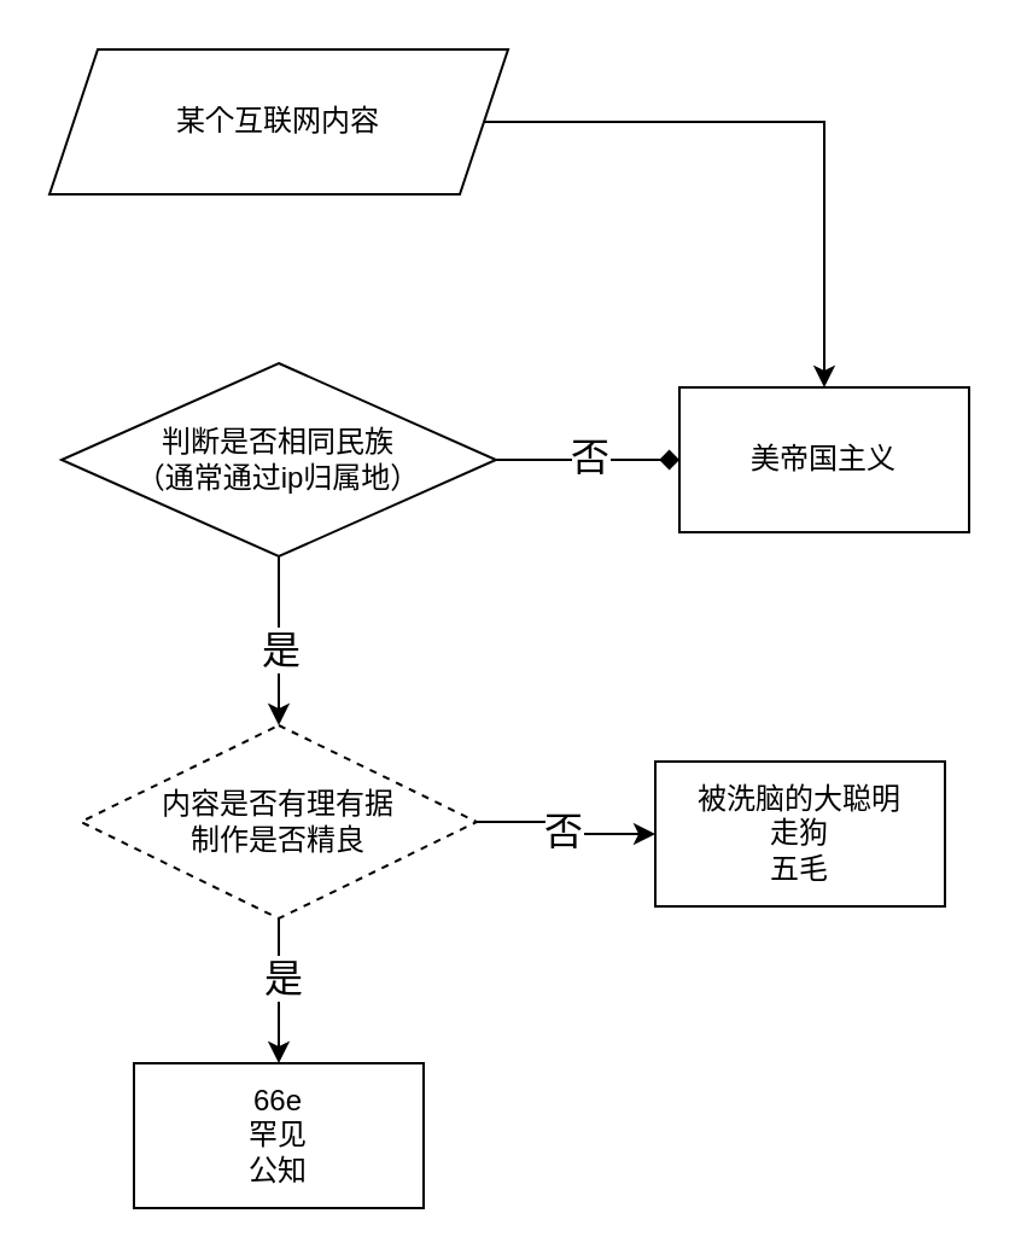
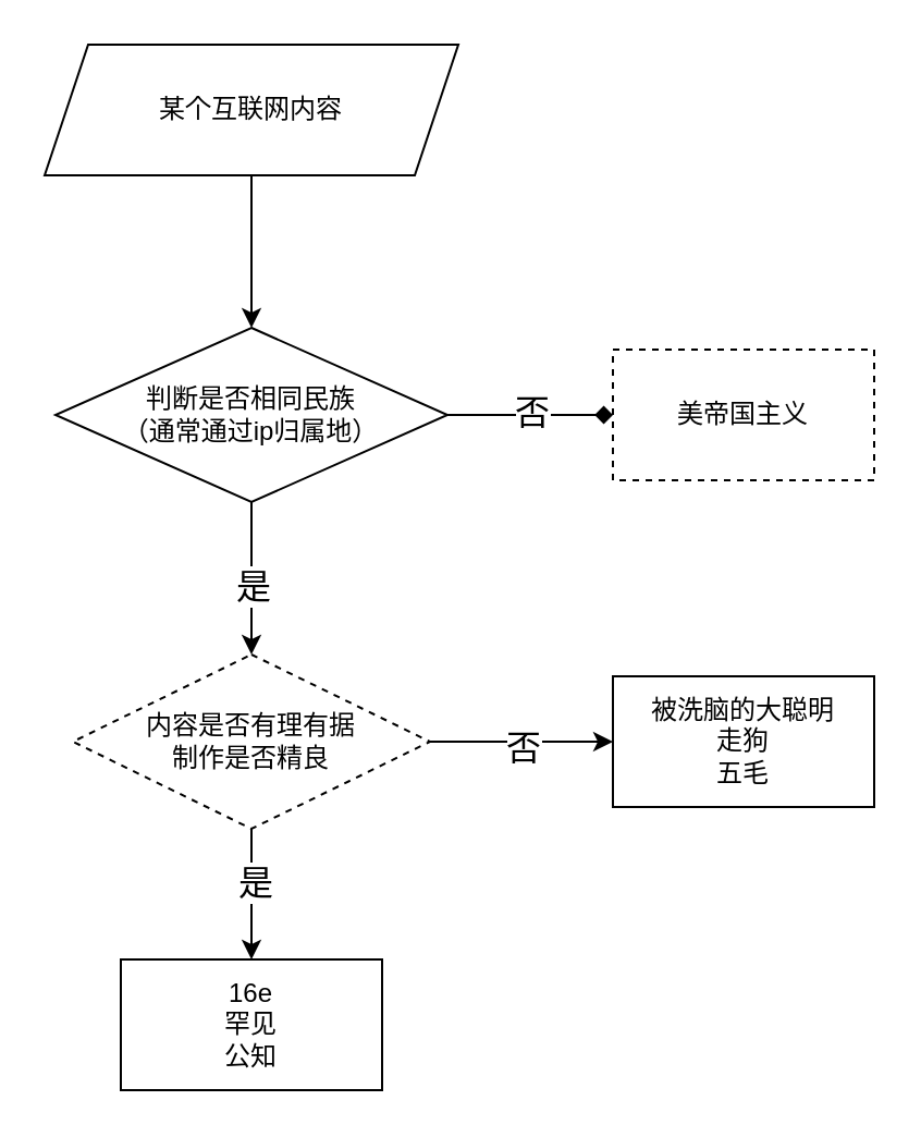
  <mxCell id="0" />
  <mxCell id="1" parent="0" />
- <mxCell id="2" style="edgeStyle=orthogonalEdgeStyle;rounded=0;orthogonalLoop=1;jettySize=auto;html=1;" edge="1" parent="1" source="3" target="9"><mxGeometry relative="1" as="geometry" /></mxCell>
+ <mxCell id="2" style="edgeStyle=orthogonalEdgeStyle;rounded=0;orthogonalLoop=1;jettySize=auto;html=1;entryX=0.5;entryY=0;entryDx=0;entryDy=0;" edge="1" parent="1" source="3" target="8"><mxGeometry relative="1" as="geometry" /></mxCell>
  <mxCell id="3" value="某个互联网内容" style="shape=parallelogram;perimeter=parallelogramPerimeter;whiteSpace=wrap;html=1;fixedSize=1;" vertex="1" parent="1"><mxGeometry x="20" y="20" width="190" height="60" as="geometry" /></mxCell>
  <mxCell id="4" style="edgeStyle=orthogonalEdgeStyle;rounded=0;orthogonalLoop=1;jettySize=auto;html=1;entryX=0;entryY=0.5;entryDx=0;entryDy=0;endArrow=diamond;" edge="1" parent="1" source="8" target="9"><mxGeometry relative="1" as="geometry" /></mxCell>
  <mxCell id="5" value="&lt;font style=&quot;font-size: 16px;&quot;&gt;否&lt;/font&gt;" style="edgeLabel;html=1;align=center;verticalAlign=middle;resizable=0;points=[];" vertex="1" connectable="0" parent="4"><mxGeometry y="2" relative="1" as="geometry"><mxPoint as="offset" /></mxGeometry></mxCell>
  <mxCell id="6" style="edgeStyle=orthogonalEdgeStyle;rounded=0;orthogonalLoop=1;jettySize=auto;html=1;entryX=0.5;entryY=0;entryDx=0;entryDy=0;" edge="1" parent="1" source="8" target="14"><mxGeometry relative="1" as="geometry" /></mxCell>
  <mxCell id="7" value="&lt;font style=&quot;font-size: 16px;&quot;&gt;是&lt;/font&gt;" style="edgeLabel;html=1;align=center;verticalAlign=middle;resizable=0;points=[];" vertex="1" connectable="0" parent="6"><mxGeometry x="0.086" relative="1" as="geometry"><mxPoint as="offset" /></mxGeometry></mxCell>
  <mxCell id="8" value="判断是否相同民族&lt;br&gt;（通常通过ip归属地）" style="rhombus;whiteSpace=wrap;html=1;" vertex="1" parent="1"><mxGeometry x="25" y="150" width="180" height="80" as="geometry" /></mxCell>
- <mxCell id="9" value="美帝国主义" style="rounded=0;whiteSpace=wrap;html=1;" vertex="1" parent="1"><mxGeometry x="281" y="160" width="120" height="60" as="geometry" /></mxCell>
+ <mxCell id="9" value="美帝国主义" style="rounded=0;whiteSpace=wrap;html=1;dashed=1;" vertex="1" parent="1"><mxGeometry x="281" y="160" width="120" height="60" as="geometry" /></mxCell>
  <mxCell id="10" style="edgeStyle=orthogonalEdgeStyle;rounded=0;orthogonalLoop=1;jettySize=auto;html=1;entryX=0;entryY=0.5;entryDx=0;entryDy=0;" edge="1" parent="1" source="14" target="15"><mxGeometry relative="1" as="geometry" /></mxCell>
  <mxCell id="11" value="&lt;font style=&quot;font-size: 16px;&quot;&gt;否&lt;/font&gt;" style="edgeLabel;html=1;align=center;verticalAlign=middle;resizable=0;points=[];" vertex="1" connectable="0" parent="10"><mxGeometry y="-2" relative="1" as="geometry"><mxPoint as="offset" /></mxGeometry></mxCell>
  <mxCell id="12" style="edgeStyle=orthogonalEdgeStyle;rounded=0;orthogonalLoop=1;jettySize=auto;html=1;entryX=0.5;entryY=0;entryDx=0;entryDy=0;" edge="1" parent="1" source="14" target="16"><mxGeometry relative="1" as="geometry" /></mxCell>
  <mxCell id="13" value="&lt;font style=&quot;font-size: 16px;&quot;&gt;是&lt;/font&gt;" style="edgeLabel;html=1;align=center;verticalAlign=middle;resizable=0;points=[];" vertex="1" connectable="0" parent="12"><mxGeometry x="-0.2" y="1" relative="1" as="geometry"><mxPoint as="offset" /></mxGeometry></mxCell>
  <mxCell id="14" value="内容是否有理有据&lt;br&gt;制作是否精良" style="rhombus;whiteSpace=wrap;html=1;dashed=1;" vertex="1" parent="1"><mxGeometry x="33" y="300" width="164" height="80" as="geometry" /></mxCell>
- <mxCell id="15" value="被洗脑的大聪明&lt;br&gt;走狗&lt;br&gt;五毛" style="rounded=0;whiteSpace=wrap;html=1;" vertex="1" parent="1"><mxGeometry x="271" y="315" width="120" height="60" as="geometry" /></mxCell>
- <mxCell id="16" value="66e&lt;br&gt;罕见&lt;br&gt;公知" style="rounded=0;whiteSpace=wrap;html=1;" vertex="1" parent="1"><mxGeometry x="55" y="440" width="120" height="60" as="geometry" /></mxCell>
+ <mxCell id="15" value="被洗脑的大聪明&lt;br&gt;走狗&lt;br&gt;五毛" style="rounded=0;whiteSpace=wrap;html=1;" vertex="1" parent="1"><mxGeometry x="281" y="310" width="120" height="60" as="geometry" /></mxCell>
+ <mxCell id="16" value="16e&lt;br&gt;罕见&lt;br&gt;公知" style="rounded=0;whiteSpace=wrap;html=1;" vertex="1" parent="1"><mxGeometry x="55" y="440" width="120" height="60" as="geometry" /></mxCell>
